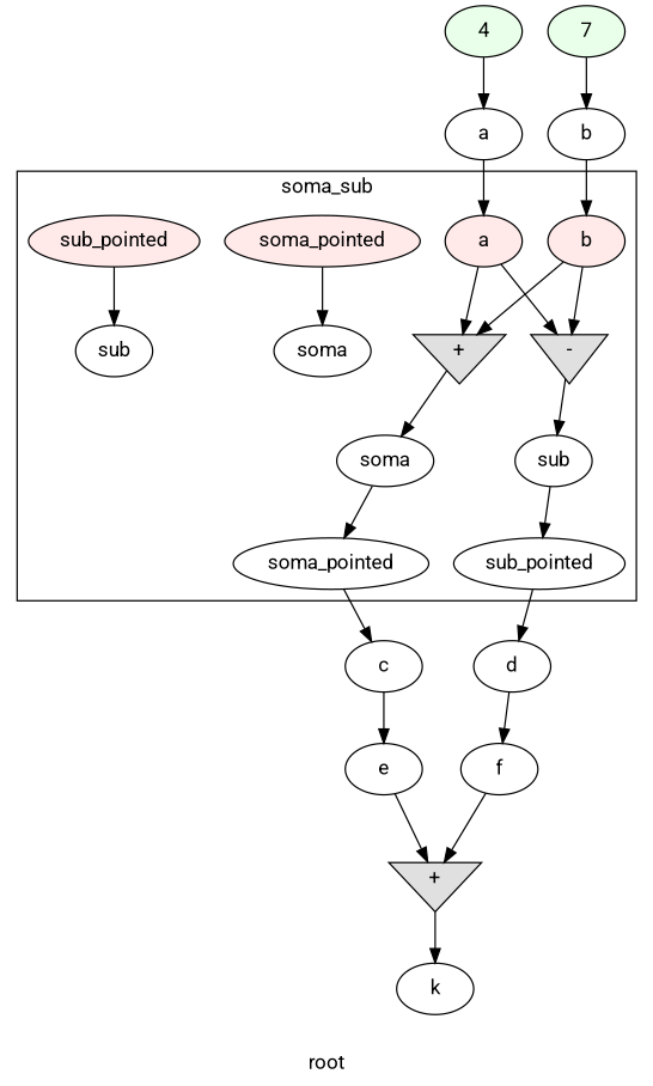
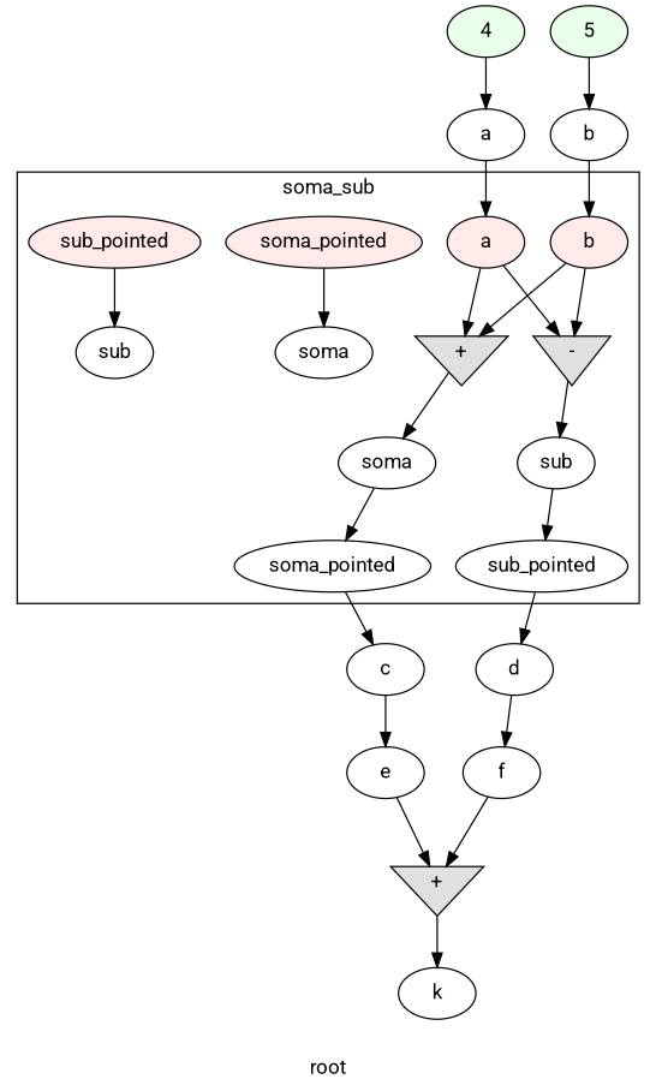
  digraph {
    fontname=Roboto
    label=root
    rankdir=TB
    node [fontname=Roboto startingline=2]
    edge [fontname=Roboto]
    n1 [fillcolor="#FFE9E9" label=a style=filled]
    n2 [fillcolor="#FFE9E9" label=b style=filled]
    n3 [fillcolor="#FFE9E9" label=soma_pointed style=filled]
    n4 [fillcolor="#FFE9E9" label=sub_pointed style=filled]
    n5 [fillcolor="#E0E0E0" label="+" shape=invtriangle startingline=4 style=filled]
    n6 [label=soma startingline=4]
    n7 [label=soma startingline=4]
    n8 [label=soma_pointed startingline=4]
    n9 [fillcolor="#E0E0E0" label="-" shape=invtriangle startingline=5 style=filled]
    n10 [label=sub startingline=5]
    n11 [label=sub startingline=5]
    n12 [label=sub_pointed startingline=5]
    n13 [label=c startingline=13]
    n14 [label=d startingline=13]
    n15 [fillcolor="#E9FFE9" label=4 startingline=10 style=filled]
    n16 [label=a startingline=10]
-   n17 [fillcolor="#E9FFE9" label=7 startingline=11 style=filled]
+   n17 [fillcolor="#E9FFE9" label=5 startingline=11 style=filled]
    n18 [label=b startingline=11]
    n19 [label=e startingline=14]
    n20 [fillcolor="#E0E0E0" label="+" shape=invtriangle startingline=17 style=filled]
    n21 [label=f startingline=15]
    n22 [label=k startingline=17]
    subgraph cluster_1 {
      label=soma_sub
      parent=root
      startingline=13
      n1
      n2
      n3
      n4
      n5
      n6
      n7
      n8
      n9
      n10
      n11
      n12
    }
    n1 -> n5
    n1 -> n9
    n2 -> n5
    n2 -> n9
    n3 -> n7
    n4 -> n11
    n5 -> n6
    n6 -> n8
    n8 -> n13
    n9 -> n10
    n10 -> n12
    n12 -> n14
    n13 -> n19
    n14 -> n21
    n15 -> n16
    n16 -> n1
    n17 -> n18
    n18 -> n2
    n19 -> n20
    n20 -> n22
    n21 -> n20
  }
